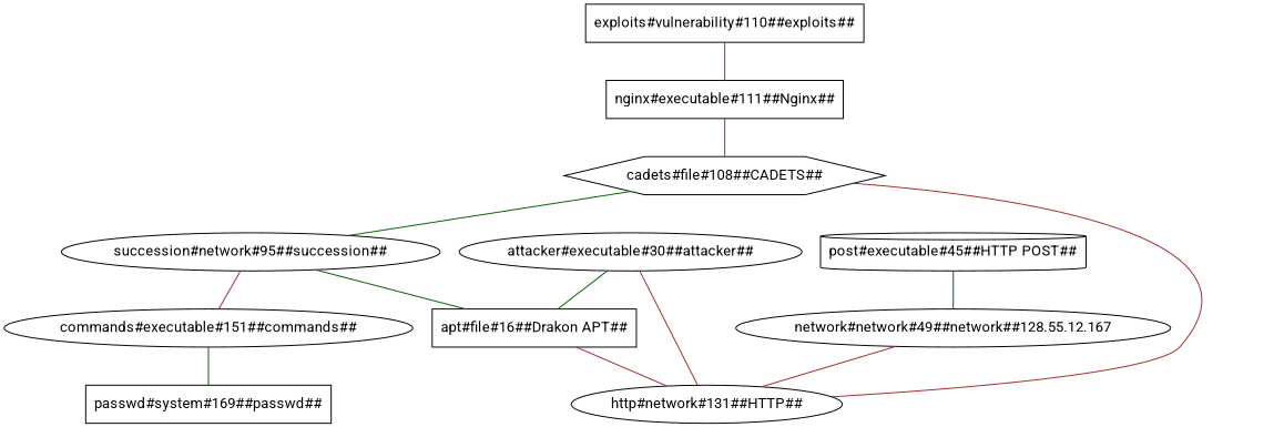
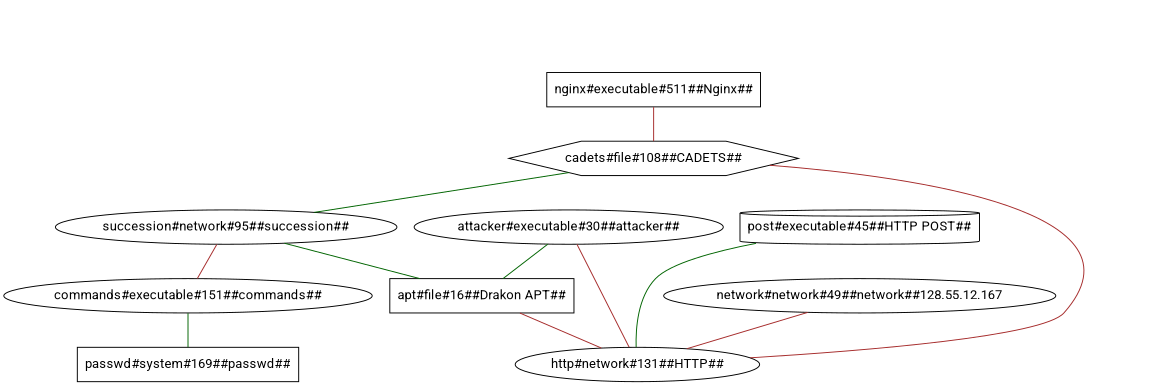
  graph {
    fontname=Roboto
    node [fontname=Roboto shape=ellipse]
    edge [color=brown fontname=Roboto]
    n1 [label="apt#file#16##Drakon APT##" shape=box]
    n2 [label="http#network#131##HTTP##"]
    n3 [label="attacker#executable#30##attacker##"]
    n4 [label="post#executable#45##HTTP POST##" shape=cylinder]
    n5 [label="network#network#49##network##128.55.12.167"]
    n6 [label="succession#network#95##succession##"]
    n7 [label="commands#executable#151##commands##"]
-   n8 [label="exploits#vulnerability#110##exploits##" shape=box]
-   n9 [label="nginx#executable#111##Nginx##" shape=box]
+   n9 [label="nginx#executable#511##Nginx##" shape=box]
    n10 [label="cadets#file#108##CADETS##" shape=hexagon]
    n11 [label="passwd#system#169##passwd##" shape=box]
    n1 -- n2
    n3 -- n1 [color=darkgreen]
    n3 -- n2
-   n4 -- n5 [color=darkgreen]
+   n4 -- n2 [color=darkgreen]
    n5 -- n2
    n6 -- n1 [color=darkgreen]
    n6 -- n7
    n7 -- n11 [color=darkgreen]
-   n8 -- n9
    n9 -- n10
    n10 -- n2
    n10 -- n6 [color=darkgreen]
  }
